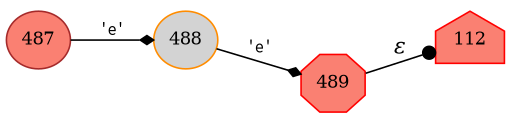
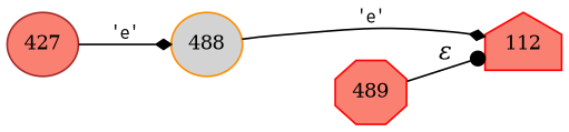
  digraph {
    rankdir=LR
    node [color=red fillcolor=salmon fixedsize=true fontsize=11 shape=ellipse style=filled peripheries=1]
    edge [arrowhead=diamond arrowsize=.7 fontname=Courier fontsize=11]
    n1 [label=112 shape=house width=.6 peripheries=""]
-   n2 [color=brown label=487 width=.55]
+   n2 [color=brown label=427 width=.55]
    n3 [color=darkorange fillcolor=lightgrey label=488 width=.55]
    n4 [label=489 shape=octagon width=.55]
    n2 -> n3 [label="'e'"]
-   n3 -> n4 [label="'e'"]
+   n3 -> n1 [label="'e'"]
    n4 -> n1 [arrowhead=dot fontname="Times-Italic" label="&epsilon;" arrowsize="" fontsize=""]
  }
